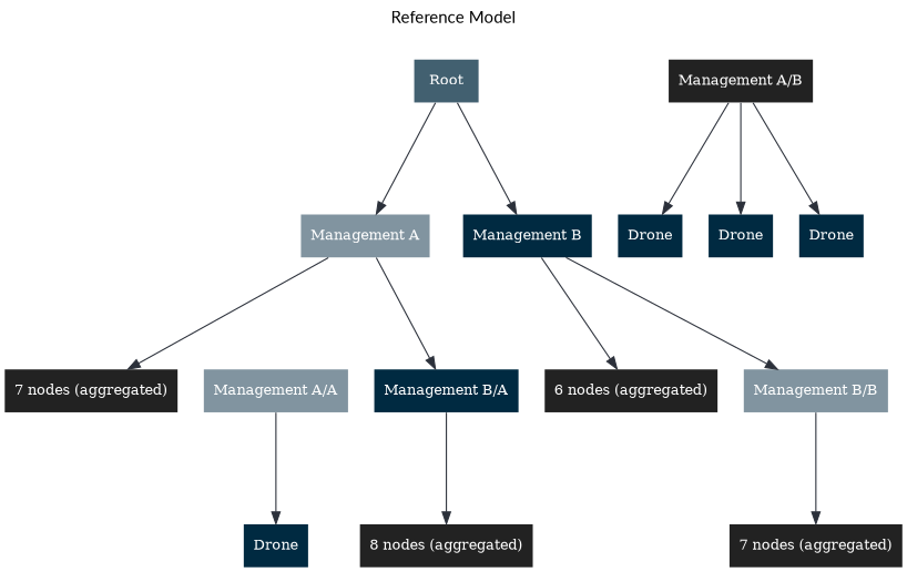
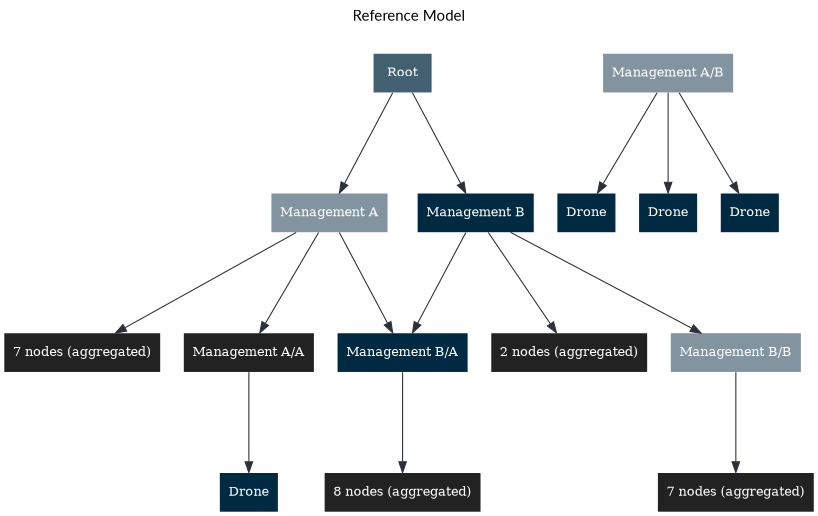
  digraph {
    fontname=Lato
    label="Reference Model"
    labelloc=t
    nodesep=0.3
    rankdir=TB
    ranksep=1.3
    splines=true
    node [color="#dddddd" fillcolor="#002a41" fontcolor="#ffffff" fontsize=12 penwidth=1 shape=plaintext style="filled, dashed"]
    edge [color="#2B303A" fontname=Lato fontsize=8]
    n1 [fillcolor="#222222" label="7 nodes (aggregated)"]
-   n2 [fillcolor="#222222" label="6 nodes (aggregated)"]
+   n2 [fillcolor="#222222" label="2 nodes (aggregated)"]
    n3 [fillcolor="#222222" label="8 nodes (aggregated)"]
    n4 [fillcolor="#222222" label="7 nodes (aggregated)"]
    n5 [label=Drone]
    n6 [label=Drone]
    n7 [label=Drone]
    n8 [label=Drone]
    n9 [fillcolor="#426070" label=Root]
    n10 [fillcolor="#8194a0" label="Management A"]
    n11 [label="Management B"]
-   n12 [fillcolor="#8194a0" label="Management A/A"]
+   n12 [fillcolor="#222222" label="Management A/A"]
    n13 [label="Management B/A"]
    n14 [fillcolor="#8194a0" label="Management B/B"]
-   n15 [fillcolor="#222222" label="Management A/B"]
+   n15 [fillcolor="#8194a0" label="Management A/B"]
    n9 -> n10
    n9 -> n11
    n10 -> n1
+   n10 -> n12
    n10 -> n13
    n11 -> n2
+   n11 -> n13
    n11 -> n14
    n12 -> n5
    n13 -> n3
    n14 -> n4
    n15 -> n6
    n15 -> n7
    n15 -> n8
  }
